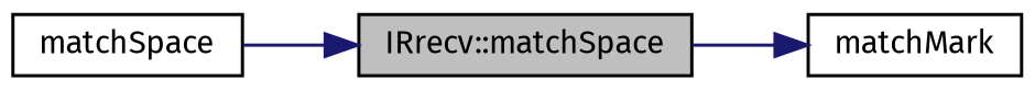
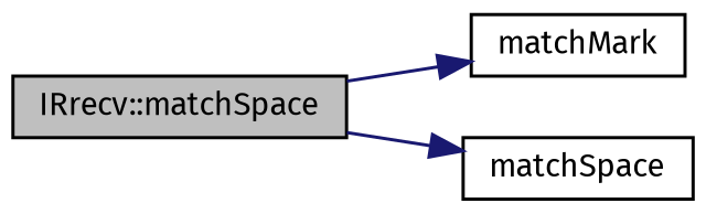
  digraph {
    fontname="Fira Sans"
    rankdir=LR
    node [color=black fillcolor=white fontname="Fira Sans" fontsize=10 shape=record style=filled]
    edge [color=midnightblue fontname="Fira Sans" fontsize=10 labelfontname=Helvetica labelfontsize=10 style=solid]
    n1 [fillcolor=grey75 fontcolor=black height=0.2 label="IRrecv::matchSpace" width=0.4]
    n2 [height=0.2 label=matchMark width=0.4]
    n3 [height=0.2 label=matchSpace width=0.4]
    n1 -> n2
-   n3 -> n1
+   n1 -> n3
  }
